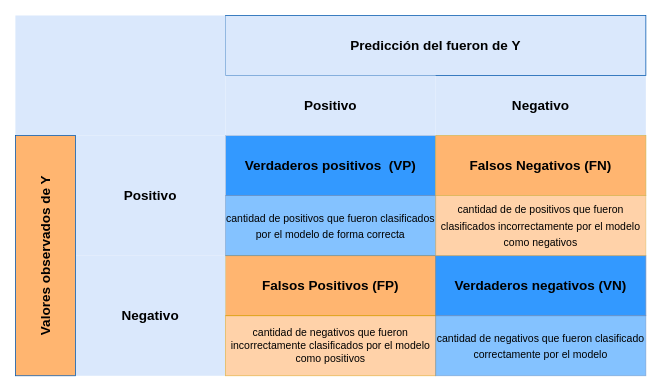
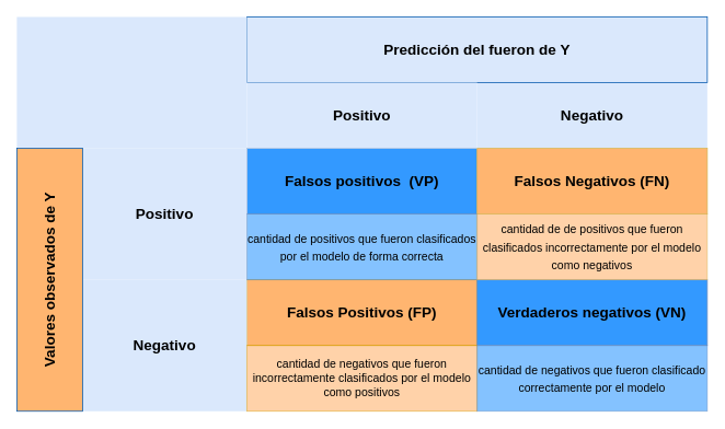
  <mxCell id="0" />
  <mxCell id="1" parent="0" />
  <mxCell id="2" value="Negativo" style="rounded=0;whiteSpace=wrap;html=1;fontSize=18;fontStyle=1;fillColor=#dae8fc;strokeColor=none;" vertex="1" parent="1"><mxGeometry x="580" y="100" width="280" height="80" as="geometry" /></mxCell>
- <mxCell id="3" value="&lt;b&gt;&lt;font&gt;Verdaderos positivos&amp;nbsp; (VP)&lt;/font&gt;&lt;/b&gt;" style="rounded=0;whiteSpace=wrap;html=1;fontSize=18;fillColor=#3399FF;strokeColor=#6c8ebf;strokeWidth=1;fontColor=#000000;" vertex="1" parent="1"><mxGeometry x="300" y="180" width="280" height="80" as="geometry" /></mxCell>
+ <mxCell id="3" value="&lt;b&gt;&lt;font&gt;Falsos positivos&amp;nbsp; (VP)&lt;/font&gt;&lt;/b&gt;" style="rounded=0;whiteSpace=wrap;html=1;fontSize=18;fillColor=#3399FF;strokeColor=#6c8ebf;strokeWidth=1;fontColor=#000000;" vertex="1" parent="1"><mxGeometry x="300" y="180" width="280" height="80" as="geometry" /></mxCell>
  <mxCell id="4" value="Falsos Negativos (FN)" style="rounded=0;whiteSpace=wrap;html=1;fontSize=18;fillColor=#FFB570;strokeColor=#d6b656;fontStyle=1" vertex="1" parent="1"><mxGeometry x="580" y="180" width="280" height="80" as="geometry" /></mxCell>
  <mxCell id="5" value="Falsos Positivos (FP)" style="rounded=0;whiteSpace=wrap;html=1;fontSize=18;fontStyle=1;fillColor=#FFB570;strokeColor=#d79b00;" vertex="1" parent="1"><mxGeometry x="300" y="340" width="280" height="80" as="geometry" /></mxCell>
  <mxCell id="6" value="Verdaderos negativos (VN)" style="rounded=0;whiteSpace=wrap;html=1;fontSize=18;fontStyle=1;fillColor=#3399FF;strokeColor=#6c8ebf;" vertex="1" parent="1"><mxGeometry x="580" y="340" width="280" height="80" as="geometry" /></mxCell>
  <mxCell id="7" value="Predicción del fueron de Y" style="rounded=0;whiteSpace=wrap;html=1;fontSize=18;fontStyle=1;fillColor=#dae8fc;strokeColor=#0057AD;" vertex="1" parent="1"><mxGeometry x="300" y="20" width="560" height="80" as="geometry" /></mxCell>
  <mxCell id="8" value="Negativo" style="rounded=0;whiteSpace=wrap;html=1;fontSize=18;fontStyle=1;fillColor=#dae8fc;strokeColor=none;" vertex="1" parent="1"><mxGeometry y="340" width="200" height="160" as="geometry" x="100" /></mxCell>
  <mxCell id="9" value="Positivo" style="rounded=0;whiteSpace=wrap;html=1;fontSize=18;fontStyle=1;fillColor=#dae8fc;strokeColor=none;" vertex="1" parent="1"><mxGeometry y="180" width="200" height="160" as="geometry" x="100" /></mxCell>
  <mxCell id="10" value="" style="rounded=0;whiteSpace=wrap;html=1;fontSize=18;fillColor=#dae8fc;strokeColor=none;" vertex="1" parent="1"><mxGeometry x="20" y="20" width="280" height="160" as="geometry" /></mxCell>
  <mxCell id="11" value="Valores observados de Y&lt;br&gt;" style="rounded=0;whiteSpace=wrap;html=1;fontSize=18;horizontal=0;fontStyle=1;fillColor=#ffb570;strokeColor=#0057AD;" vertex="1" parent="1"><mxGeometry x="20" y="180" width="80" height="320" as="geometry" /></mxCell>
  <mxCell id="12" value="cantidad de negativos que fueron incorrectamente clasificados por el modelo como positivos" style="rounded=0;whiteSpace=wrap;html=1;fontSize=14;fillColor=#FFB570;strokeColor=#d79b00;opacity=60;" vertex="1" parent="1"><mxGeometry x="300" y="420" width="280" height="80" as="geometry" /></mxCell>
  <mxCell id="13" value="&lt;font style=&quot;font-size: 14px&quot;&gt;cantidad de positivos que fueron clasificados por el modelo de forma correcta&lt;/font&gt;" style="rounded=0;whiteSpace=wrap;html=1;fontSize=18;fillColor=#3399FF;opacity=60;strokeColor=#6c8ebf;" vertex="1" parent="1"><mxGeometry x="300" y="260" width="280" height="80" as="geometry" /></mxCell>
  <mxCell id="14" value="&lt;font style=&quot;font-size: 14px&quot;&gt;cantidad de de positivos que fueron clasificados incorrectamente por el modelo como negativos&lt;/font&gt;" style="rounded=0;whiteSpace=wrap;html=1;fontSize=18;fillColor=#FFB570;strokeColor=#d6b656;opacity=60;" vertex="1" parent="1"><mxGeometry x="580" y="260" width="280" height="80" as="geometry" /></mxCell>
  <mxCell id="15" value="&lt;font style=&quot;font-size: 14px&quot;&gt;cantidad de negativos que fueron clasificado correctamente por el modelo&lt;/font&gt;" style="rounded=0;whiteSpace=wrap;html=1;fontSize=18;fillColor=#3399FF;strokeColor=#6c8ebf;perimeterSpacing=0;opacity=60;" vertex="1" parent="1"><mxGeometry x="580" y="420" width="280" height="80" as="geometry" /></mxCell>
  <mxCell id="16" value="Positivo" style="rounded=0;whiteSpace=wrap;html=1;fontSize=18;fontStyle=1;fillColor=#dae8fc;strokeColor=none;" vertex="1" parent="1"><mxGeometry x="300" y="100" width="280" height="80" as="geometry" /></mxCell>
